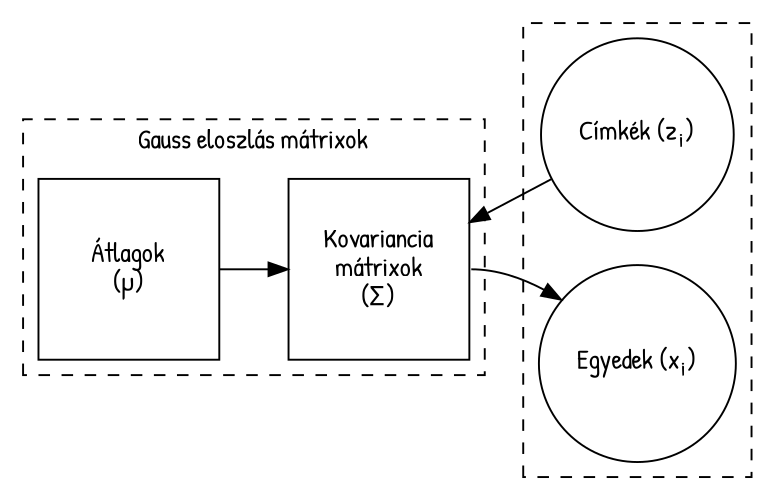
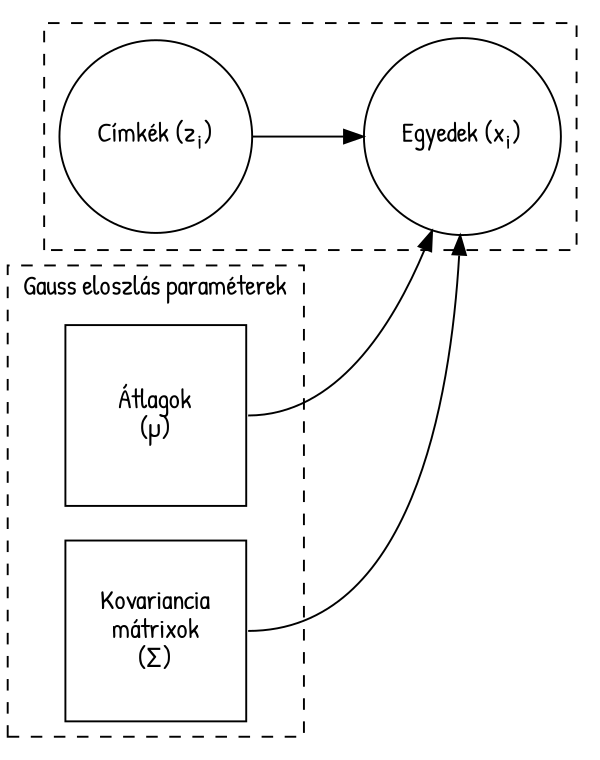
  digraph {
    fontname="Patrick Hand"
    rankdir=LR
    node [fontname="Patrick Hand" shape=circle]
    edge [fontname="Patrick Hand" tailport=e]
    n1 [label=<Címkék (z<sub>i</sub>)>]
    n2 [label=<Egyedek (x<sub>i</sub>)>]
    n3 [label="Átlagok\n(μ)" shape=square width=1.3]
    n4 [label="Kovariancia\nmátrixok\n(Σ)" shape=square width=1.3]
    subgraph cluster_1 {
      style=dashed
      n1
      n2
    }
    subgraph cluster_2 {
-     label="Gauss eloszlás mátrixok"
+     label="Gauss eloszlás paraméterek"
      style=dashed
      n3
      n4
    }
-   n1 -> n4 [splines=curved tailport=""]
-   n3 -> n4
+   n1 -> n2 [splines=curved tailport=""]
+   n3 -> n2
    n4 -> n2
  }
